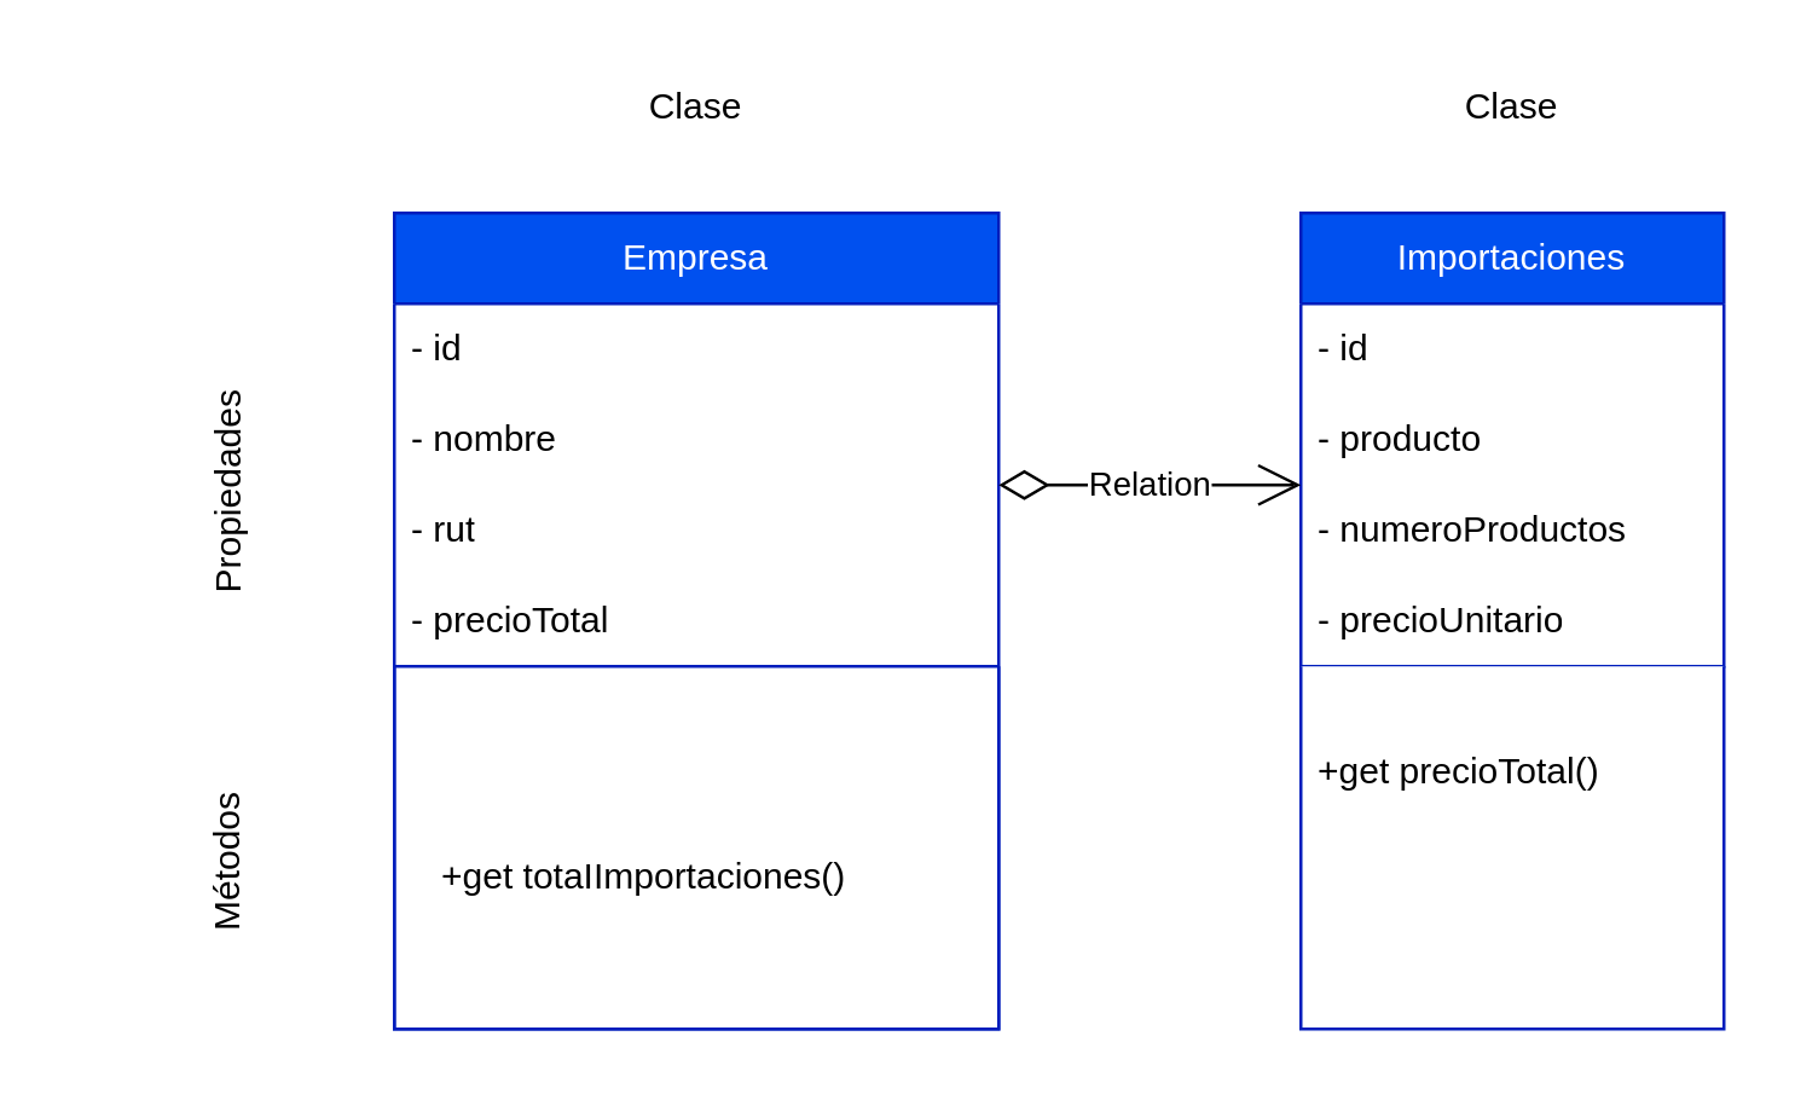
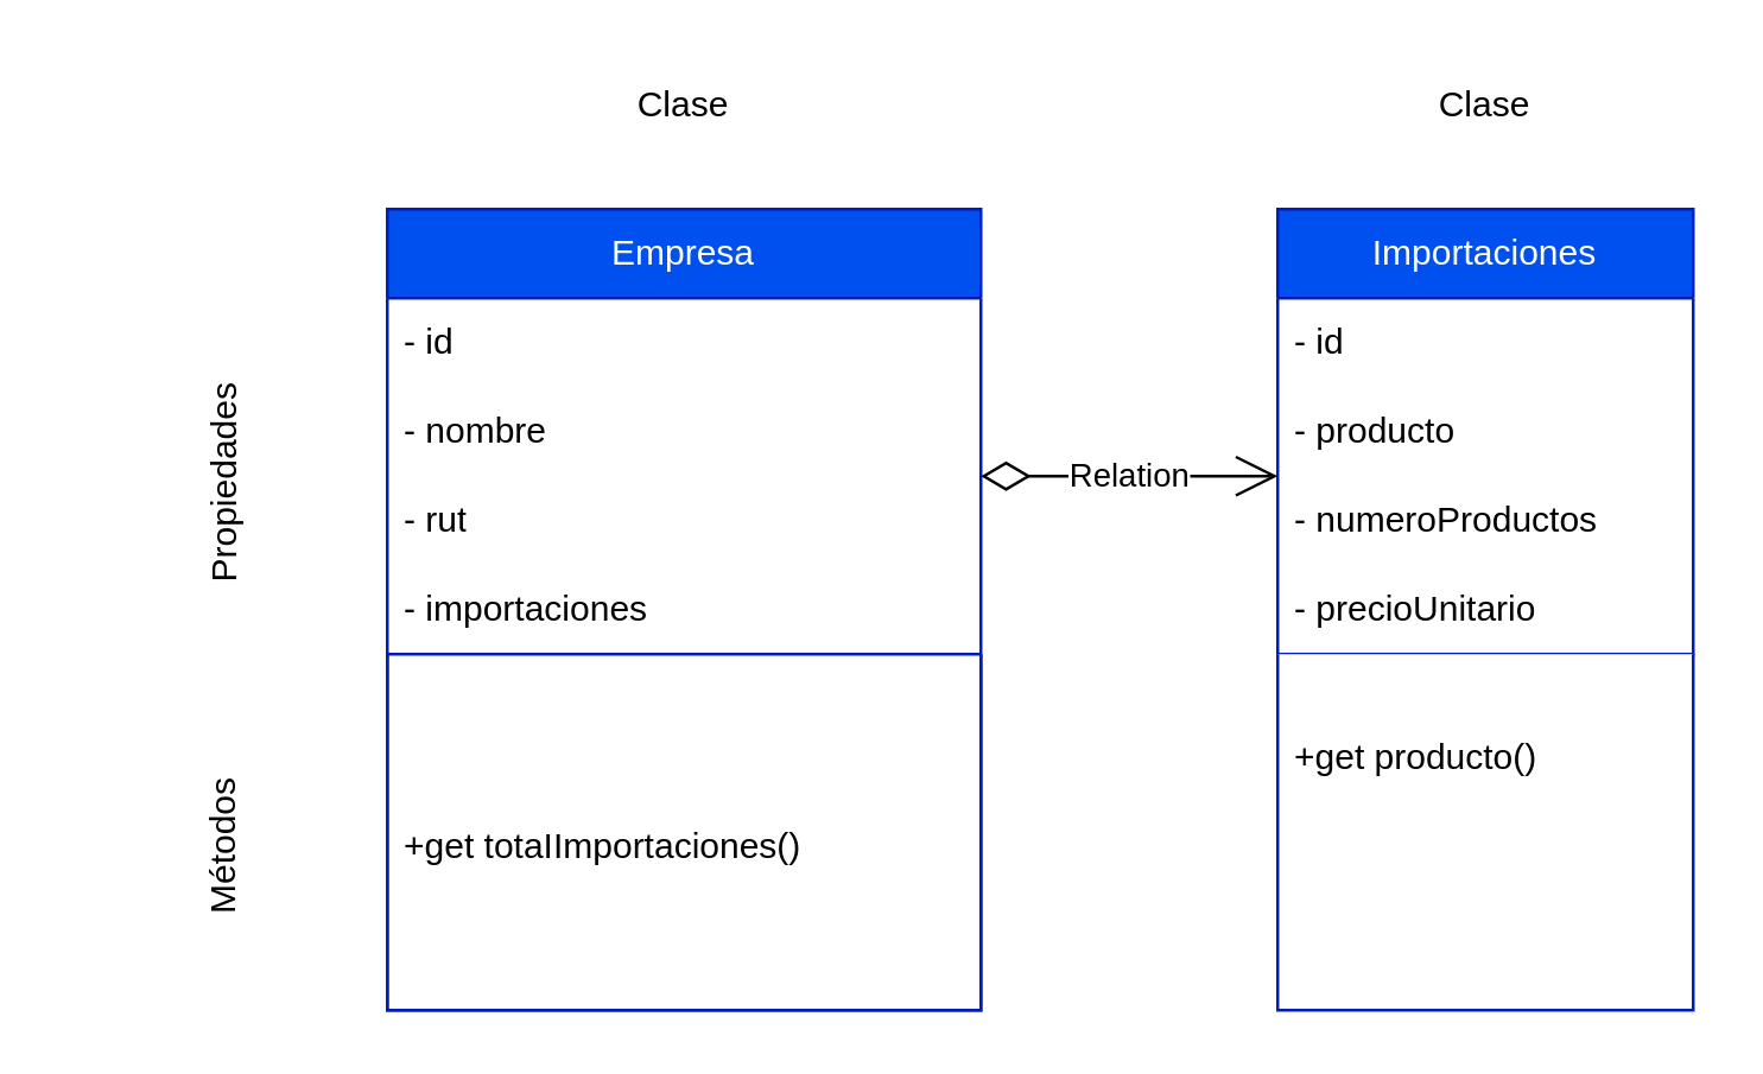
  <mxCell id="0" />
  <mxCell id="1" parent="0" />
  <mxCell id="2" value="Empresa" style="swimlane;fontStyle=0;childLayout=stackLayout;horizontal=1;startSize=30;horizontalStack=0;resizeParent=1;resizeParentMax=0;resizeLast=0;collapsible=1;marginBottom=0;whiteSpace=wrap;html=1;swimlaneLine=1;resizeHeight=0;resizeWidth=1;autosize=0;perimeter=rectanglePerimeter;resizable=1;aspect=fixed;fillColor=#0050ef;fontColor=#ffffff;strokeColor=#001DBC;swimlaneFillColor=default;" vertex="1" parent="1"><mxGeometry x="130" y="70" width="200" height="270" as="geometry"><mxRectangle x="120" y="160" width="90" height="30" as="alternateBounds" /></mxGeometry></mxCell>
  <mxCell id="3" value="- id" style="text;strokeColor=none;fillColor=none;align=left;verticalAlign=middle;spacingLeft=4;spacingRight=4;overflow=hidden;points=[[0,0.5],[1,0.5]];portConstraint=eastwest;rotatable=0;whiteSpace=wrap;html=1;" vertex="1" parent="2"><mxGeometry y="30" width="200" height="30" as="geometry" /></mxCell>
  <mxCell id="4" value="- nombre" style="text;strokeColor=none;fillColor=none;align=left;verticalAlign=middle;spacingLeft=4;spacingRight=4;overflow=hidden;points=[[0,0.5],[1,0.5]];portConstraint=eastwest;rotatable=0;whiteSpace=wrap;html=1;" vertex="1" parent="2"><mxGeometry y="60" width="200" height="30" as="geometry" /></mxCell>
  <mxCell id="5" value="- rut" style="text;strokeColor=none;fillColor=none;align=left;verticalAlign=middle;spacingLeft=4;spacingRight=4;overflow=hidden;points=[[0,0.5],[1,0.5]];portConstraint=eastwest;rotatable=0;whiteSpace=wrap;html=1;" vertex="1" parent="2"><mxGeometry y="90" width="200" height="30" as="geometry" /></mxCell>
- <mxCell id="6" value="- precioTotal" style="text;strokeColor=none;fillColor=none;align=left;verticalAlign=middle;spacingLeft=4;spacingRight=4;overflow=hidden;points=[[0,0.5],[1,0.5]];portConstraint=eastwest;rotatable=0;whiteSpace=wrap;html=1;" vertex="1" parent="2"><mxGeometry y="120" width="200" height="30" as="geometry" /></mxCell>
+ <mxCell id="6" value="- importaciones" style="text;strokeColor=none;fillColor=none;align=left;verticalAlign=middle;spacingLeft=4;spacingRight=4;overflow=hidden;points=[[0,0.5],[1,0.5]];portConstraint=eastwest;rotatable=0;whiteSpace=wrap;html=1;" vertex="1" parent="2"><mxGeometry y="120" width="200" height="30" as="geometry" /></mxCell>
  <mxCell id="7" value="" style="swimlane;startSize=0;fillColor=#0050ef;fontColor=#ffffff;strokeColor=#001DBC;" vertex="1" parent="2"><mxGeometry y="150" width="200" height="120" as="geometry" /></mxCell>
- <mxCell id="8" value="+get totaIImportaciones()" style="text;strokeColor=none;fillColor=none;align=left;verticalAlign=middle;spacingLeft=4;spacingRight=4;overflow=hidden;points=[[0,0.5],[1,0.5]];portConstraint=eastwest;rotatable=0;whiteSpace=wrap;html=1;" vertex="1" parent="7"><mxGeometry x="10" y="55" width="170" height="30" as="geometry" /></mxCell>
+ <mxCell id="8" value="+get totaIImportaciones()" style="text;strokeColor=none;fillColor=none;align=left;verticalAlign=middle;spacingLeft=4;spacingRight=4;overflow=hidden;points=[[0,0.5],[1,0.5]];portConstraint=eastwest;rotatable=0;whiteSpace=wrap;html=1;" vertex="1" parent="7"><mxGeometry y="50" width="170" height="30" as="geometry" /></mxCell>
  <mxCell id="9" value="Importaciones" style="swimlane;fontStyle=0;childLayout=stackLayout;horizontal=1;startSize=30;horizontalStack=0;resizeParent=1;resizeParentMax=0;resizeLast=0;collapsible=1;marginBottom=0;whiteSpace=wrap;html=1;swimlaneLine=1;resizeHeight=0;resizeWidth=1;autosize=0;perimeter=rectanglePerimeter;resizable=1;aspect=fixed;fillColor=#0050ef;fontColor=#ffffff;strokeColor=#001DBC;swimlaneFillColor=default;" vertex="1" parent="1"><mxGeometry x="430" y="70" width="140" height="150" as="geometry"><mxRectangle x="120" y="160" width="90" height="30" as="alternateBounds" /></mxGeometry></mxCell>
  <mxCell id="10" value="- id" style="text;strokeColor=none;fillColor=none;align=left;verticalAlign=middle;spacingLeft=4;spacingRight=4;overflow=hidden;points=[[0,0.5],[1,0.5]];portConstraint=eastwest;rotatable=0;whiteSpace=wrap;html=1;" vertex="1" parent="9"><mxGeometry y="30" width="140" height="30" as="geometry" /></mxCell>
  <mxCell id="11" value="- producto" style="text;strokeColor=none;fillColor=none;align=left;verticalAlign=middle;spacingLeft=4;spacingRight=4;overflow=hidden;points=[[0,0.5],[1,0.5]];portConstraint=eastwest;rotatable=0;whiteSpace=wrap;html=1;" vertex="1" parent="9"><mxGeometry y="60" width="140" height="30" as="geometry" /></mxCell>
  <mxCell id="12" value="- numeroProductos" style="text;strokeColor=none;fillColor=none;align=left;verticalAlign=middle;spacingLeft=4;spacingRight=4;overflow=hidden;points=[[0,0.5],[1,0.5]];portConstraint=eastwest;rotatable=0;whiteSpace=wrap;html=1;" vertex="1" parent="9"><mxGeometry y="90" width="140" height="30" as="geometry" /></mxCell>
  <mxCell id="13" value="- precioUnitario" style="text;strokeColor=none;fillColor=none;align=left;verticalAlign=middle;spacingLeft=4;spacingRight=4;overflow=hidden;points=[[0,0.5],[1,0.5]];portConstraint=eastwest;rotatable=0;whiteSpace=wrap;html=1;" vertex="1" parent="9"><mxGeometry y="120" width="140" height="30" as="geometry" /></mxCell>
  <mxCell id="14" value="" style="swimlane;startSize=0;fillColor=#0050ef;fontColor=#ffffff;strokeColor=#001DBC;gradientColor=none;swimlaneFillColor=default;" vertex="1" parent="1"><mxGeometry x="430" y="220" width="140" height="120" as="geometry" /></mxCell>
- <mxCell id="15" value="+get precioTotal()" style="text;strokeColor=none;fillColor=none;align=left;verticalAlign=middle;spacingLeft=4;spacingRight=4;overflow=hidden;points=[[0,0.5],[1,0.5]];portConstraint=eastwest;rotatable=0;whiteSpace=wrap;html=1;" vertex="1" parent="14"><mxGeometry y="20" width="141.95" height="30" as="geometry" /></mxCell>
+ <mxCell id="15" value="+get producto()" style="text;strokeColor=none;fillColor=none;align=left;verticalAlign=middle;spacingLeft=4;spacingRight=4;overflow=hidden;points=[[0,0.5],[1,0.5]];portConstraint=eastwest;rotatable=0;whiteSpace=wrap;html=1;" vertex="1" parent="14"><mxGeometry y="20" width="141.95" height="30" as="geometry" /></mxCell>
  <mxCell id="16" value="Relation" style="endArrow=open;html=1;endSize=12;startArrow=diamondThin;startSize=14;startFill=0;edgeStyle=orthogonalEdgeStyle;strokeColor=#000000;" edge="1" parent="1"><mxGeometry relative="1" as="geometry"><mxPoint x="330" y="160" as="sourcePoint" /><mxPoint x="430" y="160" as="targetPoint" /></mxGeometry></mxCell>
  <mxCell id="17" value="Clase" style="text;html=1;strokeColor=none;fillColor=default;align=center;verticalAlign=middle;whiteSpace=wrap;rounded=0;" vertex="1" parent="1"><mxGeometry x="130" y="20" width="200" height="30" as="geometry" /></mxCell>
  <mxCell id="18" value="Clase" style="text;html=1;strokeColor=none;fillColor=default;align=center;verticalAlign=middle;whiteSpace=wrap;rounded=0;" vertex="1" parent="1"><mxGeometry x="430" y="20" width="140" height="30" as="geometry" /></mxCell>
  <mxCell id="19" value="Propiedades" style="text;html=1;align=center;verticalAlign=middle;whiteSpace=wrap;rounded=0;rotation=-90;fillColor=default;" vertex="1" parent="1"><mxGeometry x="20" y="147.5" width="110" height="30" as="geometry" /></mxCell>
  <mxCell id="20" value="Métodos" style="text;html=1;align=center;verticalAlign=middle;whiteSpace=wrap;rounded=0;rotation=-90;fillColor=default;" vertex="1" parent="1"><mxGeometry x="20" y="270" width="110" height="30" as="geometry" /></mxCell>
